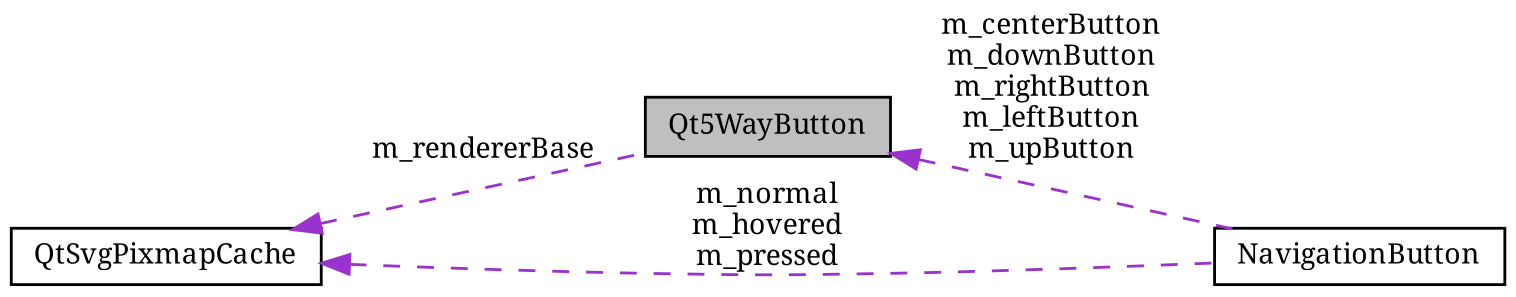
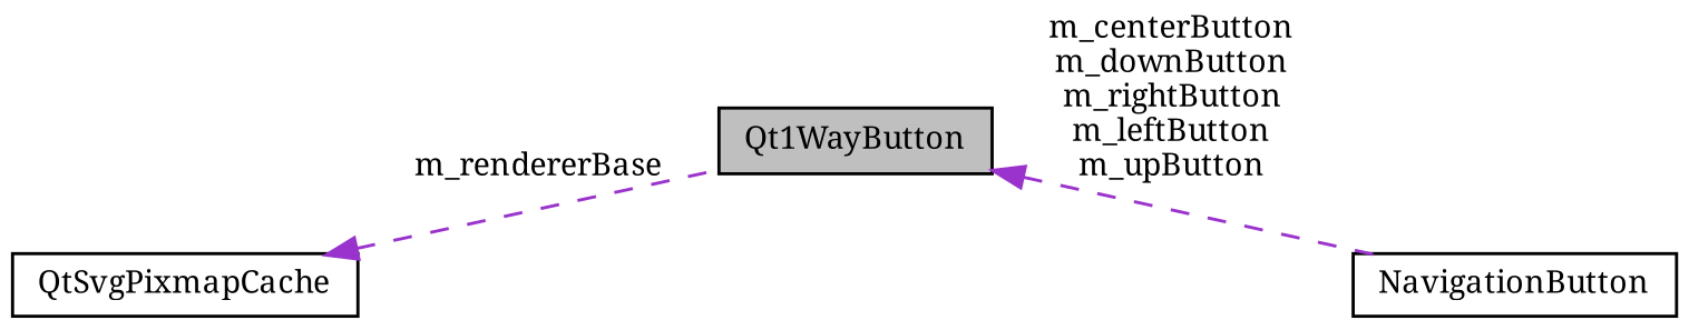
  digraph {
    fontname="Noto Serif"
    rankdir=LR
    node [color=black fillcolor=white fontname="Noto Serif" fontsize=10 shape=record style=filled]
    edge [color=darkorchid3 dir=back fontname="Noto Serif" fontsize=10 labelfontname=FreeSans labelfontsize=10 style=dashed]
-   n1 [fillcolor=grey75 fontcolor=black height=0.2 label=Qt5WayButton width=0.4]
+   n1 [fillcolor=grey75 fontcolor=black height=0.2 label=Qt1WayButton width=0.4]
    n2 [height=0.2 label=NavigationButton width=0.4]
    n3 [height=0.2 label=QtSvgPixmapCache width=0.4]
    n1 -> n2 [label="m_centerButton\nm_downButton\nm_rightButton\nm_leftButton\nm_upButton"]
    n3 -> n1 [label=m_rendererBase]
-   n3 -> n2 [label="m_normal\nm_hovered\nm_pressed"]
  }
